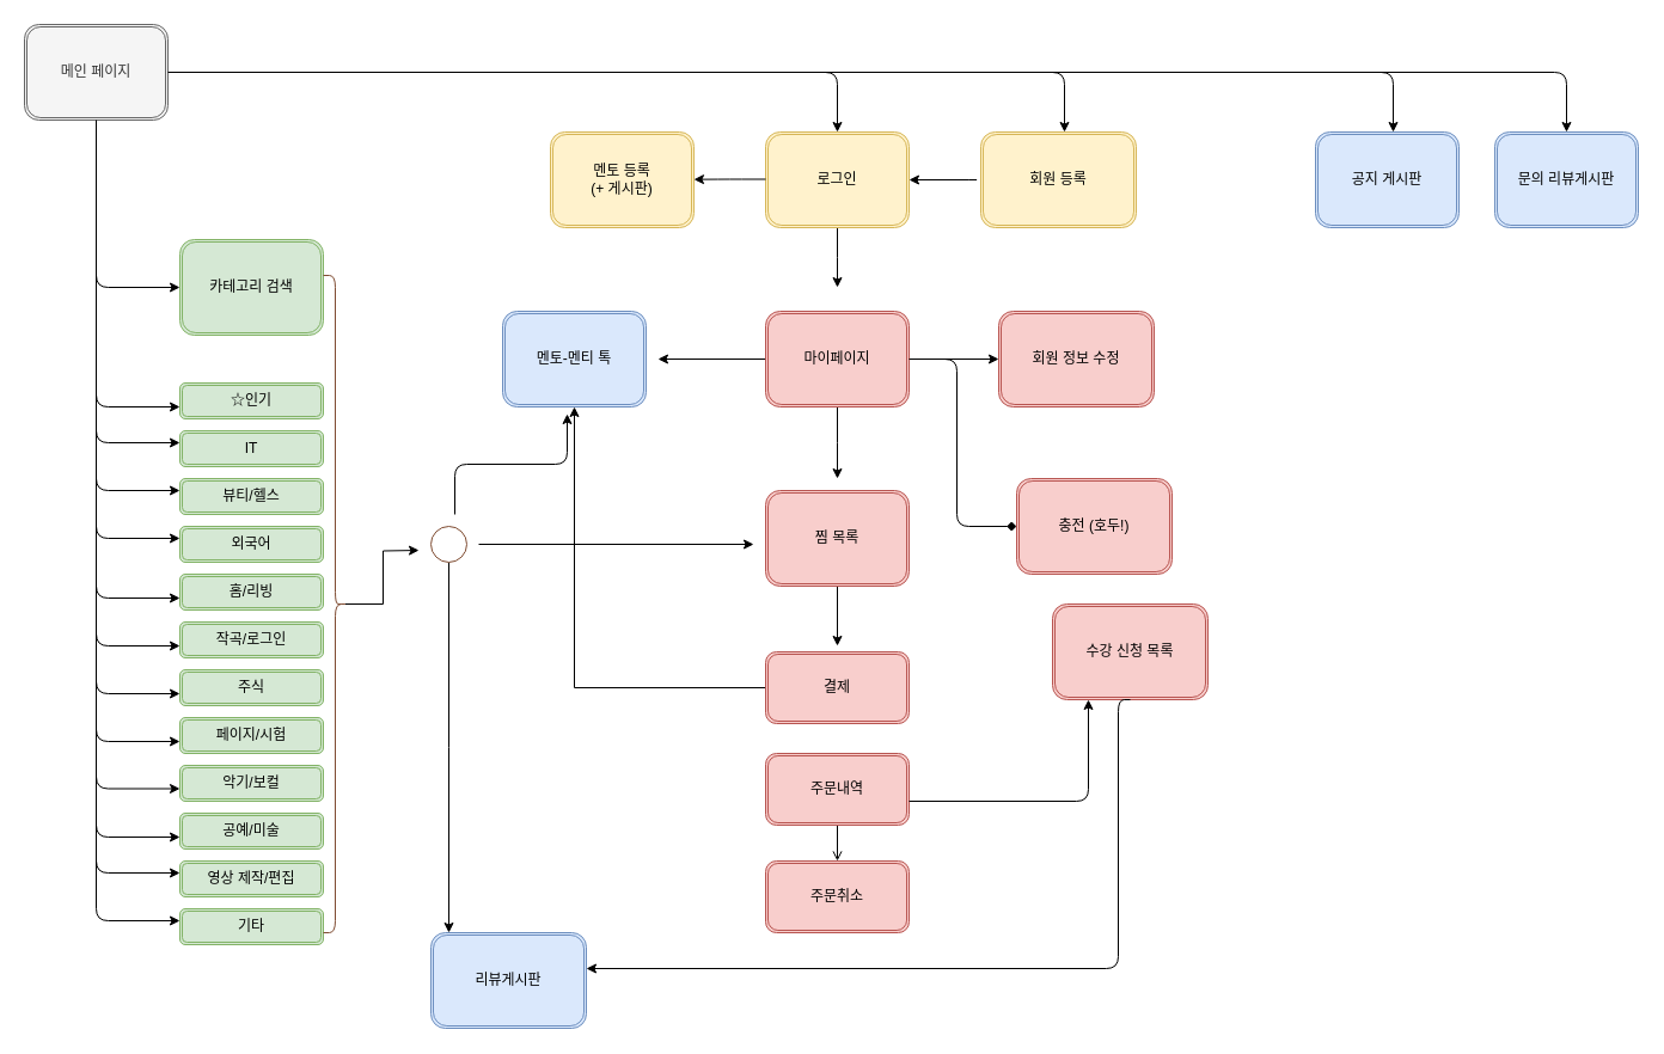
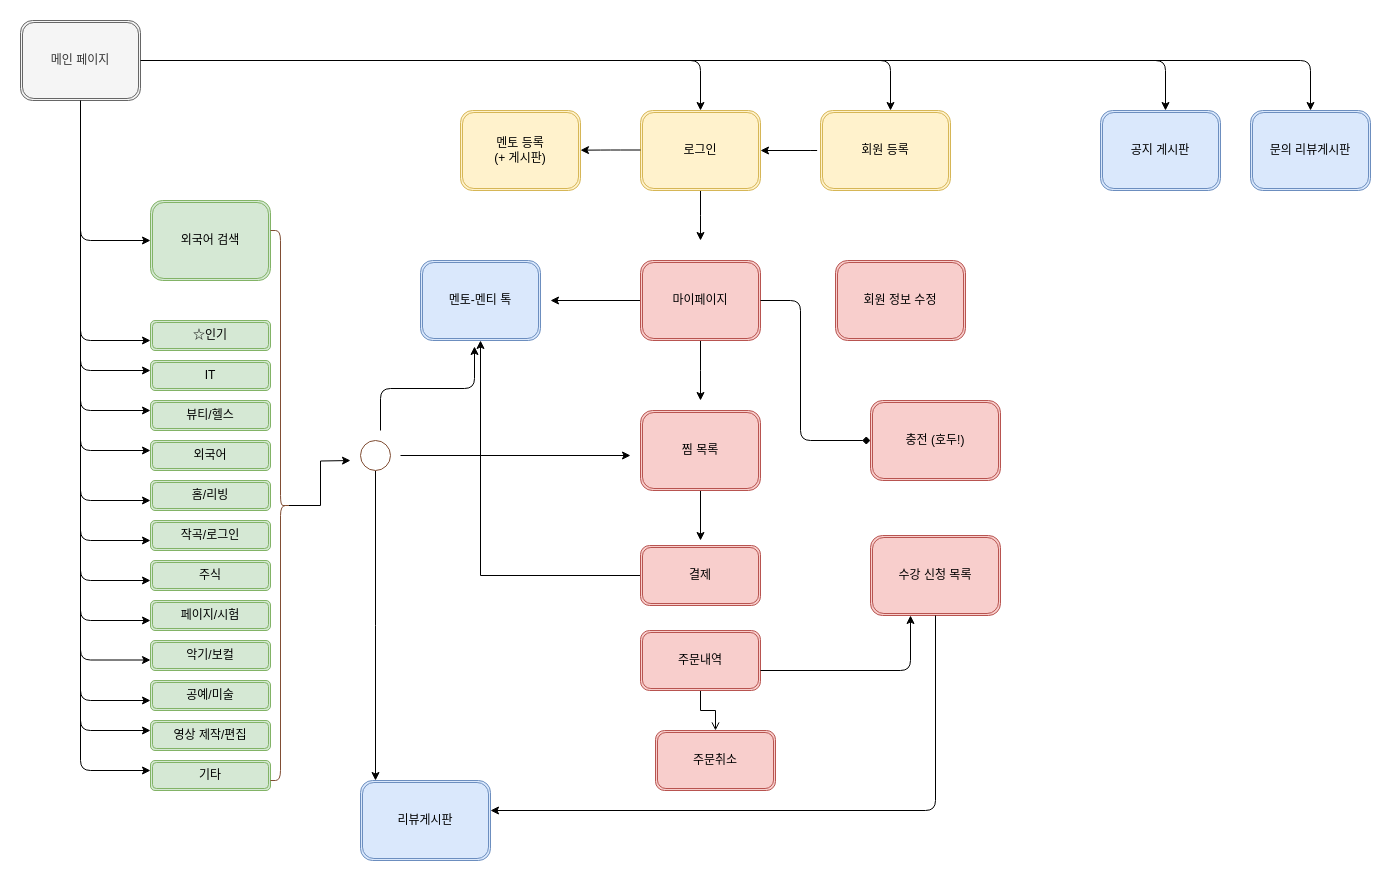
  <mxCell id="0" />
  <mxCell id="1" parent="0" />
  <mxCell id="2" value="메인 페이지" style="shape=ext;double=1;rounded=1;whiteSpace=wrap;html=1;strokeColor=#666666;fillColor=#f5f5f5;fontColor=#333333;" parent="1" vertex="1"><mxGeometry x="20" y="20" width="120" height="80" as="geometry" /></mxCell>
  <mxCell id="3" style="edgeStyle=orthogonalEdgeStyle;rounded=0;orthogonalLoop=1;jettySize=auto;html=1;" parent="1" source="4" edge="1"><mxGeometry relative="1" as="geometry"><mxPoint x="700" y="240" as="targetPoint" /></mxGeometry></mxCell>
  <mxCell id="4" value="로그인" style="shape=ext;double=1;rounded=1;whiteSpace=wrap;html=1;strokeColor=#d6b656;fillColor=#fff2cc;" parent="1" vertex="1"><mxGeometry x="640" y="110" width="120" height="80" as="geometry" /></mxCell>
  <mxCell id="5" value="멘토 등록&lt;br&gt;(+ 게시판)" style="shape=ext;double=1;rounded=1;whiteSpace=wrap;html=1;strokeColor=#d6b656;fillColor=#fff2cc;" parent="1" vertex="1"><mxGeometry x="460" y="110" width="120" height="80" as="geometry" /></mxCell>
- <mxCell id="6" value="카테고리 검색" style="shape=ext;double=1;rounded=1;whiteSpace=wrap;html=1;strokeColor=#82b366;fillColor=#d5e8d4;" parent="1" vertex="1"><mxGeometry x="150" y="200" width="120" height="80" as="geometry" /></mxCell>
+ <mxCell id="6" value="외국어 검색" style="shape=ext;double=1;rounded=1;whiteSpace=wrap;html=1;strokeColor=#82b366;fillColor=#d5e8d4;" parent="1" vertex="1"><mxGeometry x="150" y="200" width="120" height="80" as="geometry" /></mxCell>
  <mxCell id="7" value="" style="edgeStyle=segmentEdgeStyle;endArrow=classic;html=1;entryX=0.5;entryY=0;entryDx=0;entryDy=0;" parent="1" target="4" edge="1"><mxGeometry width="50" height="50" relative="1" as="geometry"><mxPoint x="140" y="60" as="sourcePoint" /><mxPoint x="190" y="120" as="targetPoint" /><Array as="points"><mxPoint x="700" y="60" /></Array></mxGeometry></mxCell>
  <mxCell id="8" value="회원 등록" style="shape=ext;double=1;rounded=1;whiteSpace=wrap;html=1;strokeColor=#d6b656;fillColor=#fff2cc;" parent="1" vertex="1"><mxGeometry x="820" y="110" width="130" height="80" as="geometry" /></mxCell>
  <mxCell id="9" value="" style="edgeStyle=segmentEdgeStyle;endArrow=classic;html=1;" parent="1" edge="1"><mxGeometry width="50" height="50" relative="1" as="geometry"><mxPoint x="80" y="170" as="sourcePoint" /><mxPoint x="150" y="340" as="targetPoint" /><Array as="points"><mxPoint x="80" y="340" /></Array></mxGeometry></mxCell>
  <mxCell id="10" value="" style="edgeStyle=segmentEdgeStyle;endArrow=classic;html=1;exitX=0.5;exitY=1;exitDx=0;exitDy=0;" parent="1" source="2" edge="1"><mxGeometry width="50" height="50" relative="1" as="geometry"><mxPoint x="80" y="140" as="sourcePoint" /><mxPoint x="150" y="240" as="targetPoint" /><Array as="points"><mxPoint x="80" y="240" /><mxPoint x="150" y="240" /></Array></mxGeometry></mxCell>
  <mxCell id="11" value="IT" style="shape=ext;double=1;rounded=1;whiteSpace=wrap;html=1;strokeColor=#82b366;fillColor=#d5e8d4;" parent="1" vertex="1"><mxGeometry x="150" y="360" width="120" height="30" as="geometry" /></mxCell>
  <mxCell id="12" value="" style="edgeStyle=segmentEdgeStyle;endArrow=classic;html=1;" parent="1" edge="1"><mxGeometry width="50" height="50" relative="1" as="geometry"><mxPoint x="80" y="200" as="sourcePoint" /><mxPoint x="150" y="370" as="targetPoint" /><Array as="points"><mxPoint x="80" y="370" /></Array></mxGeometry></mxCell>
  <mxCell id="13" value="홈/리빙" style="shape=ext;double=1;rounded=1;whiteSpace=wrap;html=1;strokeColor=#82b366;fillColor=#d5e8d4;" parent="1" vertex="1"><mxGeometry x="150" y="480" width="120" height="30" as="geometry" /></mxCell>
  <mxCell id="14" value="뷰티/헬스" style="shape=ext;double=1;rounded=1;whiteSpace=wrap;html=1;strokeColor=#82b366;fillColor=#d5e8d4;" parent="1" vertex="1"><mxGeometry x="150" y="400" width="120" height="30" as="geometry" /></mxCell>
  <mxCell id="15" value="" style="edgeStyle=segmentEdgeStyle;endArrow=classic;html=1;" parent="1" edge="1"><mxGeometry width="50" height="50" relative="1" as="geometry"><mxPoint x="80" y="280" as="sourcePoint" /><mxPoint x="150" y="450" as="targetPoint" /><Array as="points"><mxPoint x="80" y="450" /></Array></mxGeometry></mxCell>
  <mxCell id="16" value="외국어" style="shape=ext;double=1;rounded=1;whiteSpace=wrap;html=1;strokeColor=#82b366;fillColor=#d5e8d4;" parent="1" vertex="1"><mxGeometry x="150" y="440" width="120" height="30" as="geometry" /></mxCell>
  <mxCell id="17" value="☆인기" style="shape=ext;double=1;rounded=1;whiteSpace=wrap;html=1;strokeColor=#82b366;fillColor=#d5e8d4;" parent="1" vertex="1"><mxGeometry x="150" y="320" width="120" height="30" as="geometry" /></mxCell>
  <mxCell id="18" value="" style="edgeStyle=segmentEdgeStyle;endArrow=classic;html=1;" parent="1" edge="1"><mxGeometry width="50" height="50" relative="1" as="geometry"><mxPoint x="80" y="330" as="sourcePoint" /><mxPoint x="150" y="500" as="targetPoint" /><Array as="points"><mxPoint x="80" y="500" /></Array></mxGeometry></mxCell>
  <mxCell id="19" value="" style="edgeStyle=segmentEdgeStyle;endArrow=classic;html=1;" parent="1" edge="1"><mxGeometry width="50" height="50" relative="1" as="geometry"><mxPoint x="80" y="240" as="sourcePoint" /><mxPoint x="150" y="410" as="targetPoint" /><Array as="points"><mxPoint x="80" y="410" /></Array></mxGeometry></mxCell>
  <mxCell id="20" value="작곡/로그인" style="shape=ext;double=1;rounded=1;whiteSpace=wrap;html=1;strokeColor=#82b366;fillColor=#d5e8d4;" parent="1" vertex="1"><mxGeometry x="150" y="520" width="120" height="30" as="geometry" /></mxCell>
  <mxCell id="21" value="" style="edgeStyle=segmentEdgeStyle;endArrow=classic;html=1;" parent="1" edge="1"><mxGeometry width="50" height="50" relative="1" as="geometry"><mxPoint x="80" y="370" as="sourcePoint" /><mxPoint x="150" y="540" as="targetPoint" /><Array as="points"><mxPoint x="80" y="540" /></Array></mxGeometry></mxCell>
  <mxCell id="22" value="" style="edgeStyle=segmentEdgeStyle;endArrow=classic;html=1;" parent="1" edge="1"><mxGeometry width="50" height="50" relative="1" as="geometry"><mxPoint x="80" y="410" as="sourcePoint" /><mxPoint x="150" y="580" as="targetPoint" /><Array as="points"><mxPoint x="80" y="580" /></Array></mxGeometry></mxCell>
  <mxCell id="23" value="주식" style="shape=ext;double=1;rounded=1;whiteSpace=wrap;html=1;strokeColor=#82b366;fillColor=#d5e8d4;" parent="1" vertex="1"><mxGeometry x="150" y="560" width="120" height="30" as="geometry" /></mxCell>
  <mxCell id="24" value="" style="edgeStyle=segmentEdgeStyle;endArrow=classic;html=1;" parent="1" edge="1"><mxGeometry width="50" height="50" relative="1" as="geometry"><mxPoint x="80" y="450" as="sourcePoint" /><mxPoint x="150" y="620" as="targetPoint" /><Array as="points"><mxPoint x="80" y="620" /></Array></mxGeometry></mxCell>
  <mxCell id="25" value="" style="edgeStyle=segmentEdgeStyle;endArrow=classic;html=1;" parent="1" edge="1"><mxGeometry width="50" height="50" relative="1" as="geometry"><mxPoint x="80" y="489.5" as="sourcePoint" /><mxPoint x="150" y="659.5" as="targetPoint" /><Array as="points"><mxPoint x="80" y="659.5" /></Array></mxGeometry></mxCell>
  <mxCell id="26" value="" style="edgeStyle=segmentEdgeStyle;endArrow=classic;html=1;" parent="1" edge="1"><mxGeometry width="50" height="50" relative="1" as="geometry"><mxPoint x="80" y="530" as="sourcePoint" /><mxPoint x="150" y="700" as="targetPoint" /><Array as="points"><mxPoint x="80" y="700" /></Array></mxGeometry></mxCell>
  <mxCell id="27" value="" style="edgeStyle=segmentEdgeStyle;endArrow=classic;html=1;" parent="1" edge="1"><mxGeometry width="50" height="50" relative="1" as="geometry"><mxPoint x="80" y="560" as="sourcePoint" /><mxPoint x="150" y="730" as="targetPoint" /><Array as="points"><mxPoint x="80" y="730" /></Array></mxGeometry></mxCell>
  <mxCell id="28" value="" style="edgeStyle=segmentEdgeStyle;endArrow=classic;html=1;" parent="1" edge="1"><mxGeometry width="50" height="50" relative="1" as="geometry"><mxPoint x="80" y="600" as="sourcePoint" /><mxPoint x="150" y="770" as="targetPoint" /><Array as="points"><mxPoint x="80" y="770" /></Array></mxGeometry></mxCell>
  <mxCell id="29" value="페이지/시험" style="shape=ext;double=1;rounded=1;whiteSpace=wrap;html=1;strokeColor=#82b366;fillColor=#d5e8d4;" parent="1" vertex="1"><mxGeometry x="150" y="600" width="120" height="30" as="geometry" /></mxCell>
  <mxCell id="30" value="악기/보컬" style="shape=ext;double=1;rounded=1;whiteSpace=wrap;html=1;strokeColor=#82b366;fillColor=#d5e8d4;" parent="1" vertex="1"><mxGeometry x="150" y="640" width="120" height="30" as="geometry" /></mxCell>
  <mxCell id="31" value="공예/미술" style="shape=ext;double=1;rounded=1;whiteSpace=wrap;html=1;strokeColor=#82b366;fillColor=#d5e8d4;" parent="1" vertex="1"><mxGeometry x="150" y="680" width="120" height="30" as="geometry" /></mxCell>
  <mxCell id="32" value="영상 제작/편집" style="shape=ext;double=1;rounded=1;whiteSpace=wrap;html=1;strokeColor=#82b366;fillColor=#d5e8d4;" parent="1" vertex="1"><mxGeometry x="150" y="720" width="120" height="30" as="geometry" /></mxCell>
  <mxCell id="33" value="기타" style="shape=ext;double=1;rounded=1;whiteSpace=wrap;html=1;strokeColor=#82b366;fillColor=#d5e8d4;" parent="1" vertex="1"><mxGeometry x="150" y="760" width="120" height="30" as="geometry" /></mxCell>
  <mxCell id="34" value="" style="endArrow=classic;html=1;" parent="1" target="5" edge="1"><mxGeometry width="50" height="50" relative="1" as="geometry"><mxPoint x="640" y="149.5" as="sourcePoint" /><mxPoint x="560" y="149.5" as="targetPoint" /><Array as="points"><mxPoint x="610" y="149.5" /></Array></mxGeometry></mxCell>
  <mxCell id="35" value="" style="endArrow=classic;html=1;" parent="1" edge="1"><mxGeometry width="50" height="50" relative="1" as="geometry"><mxPoint x="810" y="150" as="sourcePoint" /><mxPoint x="760" y="150" as="targetPoint" /><Array as="points"><mxPoint x="820" y="150" /></Array></mxGeometry></mxCell>
  <mxCell id="36" style="edgeStyle=orthogonalEdgeStyle;rounded=0;orthogonalLoop=1;jettySize=auto;html=1;" parent="1" source="37" edge="1"><mxGeometry relative="1" as="geometry"><mxPoint x="700" y="540" as="targetPoint" /><Array as="points"><mxPoint x="700" y="540" /><mxPoint x="700" y="540" /></Array></mxGeometry></mxCell>
  <mxCell id="37" value="찜 목록" style="shape=ext;double=1;rounded=1;whiteSpace=wrap;html=1;strokeColor=#b85450;fillColor=#f8cecc;" parent="1" vertex="1"><mxGeometry x="640" y="410" width="120" height="80" as="geometry" /></mxCell>
  <mxCell id="38" style="edgeStyle=orthogonalEdgeStyle;rounded=0;orthogonalLoop=1;jettySize=auto;html=1;" parent="1" edge="1"><mxGeometry relative="1" as="geometry"><mxPoint x="630" y="455" as="targetPoint" /><mxPoint x="400" y="455" as="sourcePoint" /></mxGeometry></mxCell>
  <mxCell id="39" style="edgeStyle=orthogonalEdgeStyle;rounded=0;orthogonalLoop=1;jettySize=auto;html=1;exitX=0.1;exitY=0.5;exitDx=0;exitDy=0;exitPerimeter=0;" parent="1" source="40" edge="1"><mxGeometry relative="1" as="geometry"><mxPoint x="350" y="460" as="targetPoint" /></mxGeometry></mxCell>
  <mxCell id="40" value="" style="shape=curlyBracket;whiteSpace=wrap;html=1;rounded=1;strokeColor=#804D33;fillColor=#ffffff;gradientColor=none;rotation=-180;" parent="1" vertex="1"><mxGeometry x="270" y="230" width="20" height="550" as="geometry" /></mxCell>
  <mxCell id="41" value="" style="edgeStyle=orthogonalEdgeStyle;rounded=0;orthogonalLoop=1;jettySize=auto;html=1;" parent="1" source="42" target="56" edge="1"><mxGeometry relative="1" as="geometry" /></mxCell>
  <mxCell id="42" value="결제" style="shape=ext;double=1;rounded=1;whiteSpace=wrap;html=1;strokeColor=#b85450;fillColor=#f8cecc;" parent="1" vertex="1"><mxGeometry x="640" y="545" width="120" height="60" as="geometry" /></mxCell>
  <mxCell id="43" value="" style="edgeStyle=orthogonalEdgeStyle;rounded=0;orthogonalLoop=1;jettySize=auto;html=1;endArrow=open;" parent="1" source="44" target="45" edge="1"><mxGeometry relative="1" as="geometry" /></mxCell>
  <mxCell id="44" value="주문내역" style="shape=ext;double=1;rounded=1;whiteSpace=wrap;html=1;strokeColor=#b85450;fillColor=#f8cecc;" parent="1" vertex="1"><mxGeometry x="640" y="630" width="120" height="60" as="geometry" /></mxCell>
- <mxCell id="45" value="주문취소" style="shape=ext;double=1;rounded=1;whiteSpace=wrap;html=1;strokeColor=#b85450;fillColor=#f8cecc;" parent="1" vertex="1"><mxGeometry x="640" y="720" width="120" height="60" as="geometry" /></mxCell>
+ <mxCell id="45" value="주문취소" style="shape=ext;double=1;rounded=1;whiteSpace=wrap;html=1;strokeColor=#b85450;fillColor=#f8cecc;" parent="1" vertex="1"><mxGeometry x="655" y="730" width="120" height="60" as="geometry" /></mxCell>
  <mxCell id="46" style="edgeStyle=orthogonalEdgeStyle;rounded=0;orthogonalLoop=1;jettySize=auto;html=1;" parent="1" source="49" edge="1"><mxGeometry relative="1" as="geometry"><mxPoint x="700" y="400" as="targetPoint" /></mxGeometry></mxCell>
- <mxCell id="47" style="edgeStyle=orthogonalEdgeStyle;rounded=0;orthogonalLoop=1;jettySize=auto;html=1;entryX=0;entryY=0.5;entryDx=0;entryDy=0;" parent="1" source="49" edge="1" target="50"><mxGeometry relative="1" as="geometry"><mxPoint x="860" y="300" as="targetPoint" /><Array as="points" /></mxGeometry></mxCell>
  <mxCell id="48" style="edgeStyle=orthogonalEdgeStyle;rounded=0;orthogonalLoop=1;jettySize=auto;html=1;" parent="1" source="49" edge="1"><mxGeometry relative="1" as="geometry"><mxPoint x="550" y="300" as="targetPoint" /></mxGeometry></mxCell>
  <mxCell id="49" value="마이페이지" style="shape=ext;double=1;rounded=1;whiteSpace=wrap;html=1;strokeColor=#b85450;fillColor=#f8cecc;" parent="1" vertex="1"><mxGeometry x="640" y="260" width="120" height="80" as="geometry" /></mxCell>
  <mxCell id="50" value="회원 정보 수정" style="shape=ext;double=1;rounded=1;whiteSpace=wrap;html=1;strokeColor=#b85450;fillColor=#f8cecc;" parent="1" vertex="1"><mxGeometry x="835" y="260" width="130" height="80" as="geometry" /></mxCell>
  <mxCell id="51" value="" style="edgeStyle=elbowEdgeStyle;elbow=horizontal;endArrow=diamond;html=1;entryX=0;entryY=0.5;entryDx=0;entryDy=0;exitX=1;exitY=0.5;exitDx=0;exitDy=0;" parent="1" source="49" target="52" edge="1"><mxGeometry width="50" height="50" relative="1" as="geometry"><mxPoint x="770" y="290" as="sourcePoint" /><mxPoint x="860" y="360" as="targetPoint" /><Array as="points"><mxPoint x="800" y="380" /><mxPoint x="810" y="410" /><mxPoint x="790" y="370" /><mxPoint x="790" y="350" /></Array></mxGeometry></mxCell>
- <mxCell id="52" value="충전 (호두!)" style="shape=ext;double=1;rounded=1;whiteSpace=wrap;html=1;strokeColor=#b85450;fillColor=#f8cecc;" parent="1" vertex="1"><mxGeometry x="850" y="400" width="130" height="80" as="geometry" /></mxCell>
+ <mxCell id="52" value="충전 (호두!)" style="shape=ext;double=1;rounded=1;whiteSpace=wrap;html=1;strokeColor=#b85450;fillColor=#f8cecc;" parent="1" vertex="1"><mxGeometry x="870" y="400" width="130" height="80" as="geometry" /></mxCell>
  <mxCell id="53" value="" style="edgeStyle=segmentEdgeStyle;endArrow=classic;html=1;entryX=0.5;entryY=0;entryDx=0;entryDy=0;" parent="1" edge="1"><mxGeometry width="50" height="50" relative="1" as="geometry"><mxPoint x="750" y="60" as="sourcePoint" /><mxPoint x="1310" y="110" as="targetPoint" /><Array as="points"><mxPoint x="1310" y="60" /></Array></mxGeometry></mxCell>
  <mxCell id="54" value="문의 리뷰게시판" style="shape=ext;double=1;rounded=1;whiteSpace=wrap;html=1;strokeColor=#6c8ebf;fillColor=#dae8fc;" parent="1" vertex="1"><mxGeometry x="1250" y="110" width="120" height="80" as="geometry" /></mxCell>
  <mxCell id="55" value="리뷰게시판" style="shape=ext;double=1;rounded=1;whiteSpace=wrap;html=1;strokeColor=#6c8ebf;fillColor=#dae8fc;" parent="1" vertex="1"><mxGeometry x="360" y="780" width="130" height="80" as="geometry" /></mxCell>
  <mxCell id="56" value="멘토-멘티 톡" style="shape=ext;double=1;rounded=1;whiteSpace=wrap;html=1;strokeColor=#6c8ebf;fillColor=#dae8fc;" parent="1" vertex="1"><mxGeometry x="420" y="260" width="120" height="80" as="geometry" /></mxCell>
  <mxCell id="57" value="" style="edgeStyle=elbowEdgeStyle;elbow=vertical;endArrow=classic;html=1;entryX=0.45;entryY=1.075;entryDx=0;entryDy=0;entryPerimeter=0;" parent="1" target="56" edge="1"><mxGeometry width="50" height="50" relative="1" as="geometry"><mxPoint x="380" y="430" as="sourcePoint" /><mxPoint x="430" y="380" as="targetPoint" /></mxGeometry></mxCell>
  <mxCell id="58" value="" style="edgeStyle=segmentEdgeStyle;endArrow=classic;html=1;entryX=0.5;entryY=0;entryDx=0;entryDy=0;" parent="1" edge="1"><mxGeometry width="50" height="50" relative="1" as="geometry"><mxPoint x="330" y="60" as="sourcePoint" /><mxPoint x="890" y="110" as="targetPoint" /><Array as="points"><mxPoint x="890" y="60" /></Array></mxGeometry></mxCell>
  <mxCell id="59" value="" style="edgeStyle=segmentEdgeStyle;endArrow=classic;html=1;entryX=0.5;entryY=0;entryDx=0;entryDy=0;" parent="1" edge="1"><mxGeometry width="50" height="50" relative="1" as="geometry"><mxPoint x="605" y="60" as="sourcePoint" /><mxPoint x="1165" y="110" as="targetPoint" /><Array as="points"><mxPoint x="1165" y="60" /></Array></mxGeometry></mxCell>
  <mxCell id="60" value="공지 게시판" style="shape=ext;double=1;rounded=1;whiteSpace=wrap;html=1;strokeColor=#6c8ebf;fillColor=#dae8fc;" parent="1" vertex="1"><mxGeometry x="1100" y="110" width="120" height="80" as="geometry" /></mxCell>
- <mxCell id="61" value="수강 신청 목록" style="shape=ext;double=1;rounded=1;whiteSpace=wrap;html=1;strokeColor=#b85450;fillColor=#f8cecc;" parent="1" vertex="1"><mxGeometry x="880" y="505" width="130" height="80" as="geometry" /></mxCell>
+ <mxCell id="61" value="수강 신청 목록" style="shape=ext;double=1;rounded=1;whiteSpace=wrap;html=1;strokeColor=#b85450;fillColor=#f8cecc;" parent="1" vertex="1"><mxGeometry x="870" y="535" width="130" height="80" as="geometry" /></mxCell>
  <mxCell id="62" style="edgeStyle=orthogonalEdgeStyle;rounded=0;orthogonalLoop=1;jettySize=auto;html=1;" edge="1" parent="1" source="63"><mxGeometry relative="1" as="geometry"><mxPoint x="375" y="780" as="targetPoint" /></mxGeometry></mxCell>
  <mxCell id="63" value="" style="ellipse;whiteSpace=wrap;html=1;aspect=fixed;strokeColor=#804D33;fillColor=#ffffff;gradientColor=none;" parent="1" vertex="1"><mxGeometry x="360" y="440" width="30" height="30" as="geometry" /></mxCell>
  <mxCell id="64" value="" style="edgeStyle=segmentEdgeStyle;endArrow=classic;html=1;" edge="1" parent="1" target="61"><mxGeometry width="50" height="50" relative="1" as="geometry"><mxPoint x="760" y="670" as="sourcePoint" /><mxPoint x="810" y="620" as="targetPoint" /><Array as="points"><mxPoint x="910" y="670" /></Array></mxGeometry></mxCell>
  <mxCell id="65" value="" style="edgeStyle=segmentEdgeStyle;endArrow=classic;html=1;exitX=0.5;exitY=1;exitDx=0;exitDy=0;" edge="1" parent="1" source="61"><mxGeometry width="50" height="50" relative="1" as="geometry"><mxPoint x="930" y="620" as="sourcePoint" /><mxPoint x="490" y="810" as="targetPoint" /><Array as="points"><mxPoint x="935" y="810" /></Array></mxGeometry></mxCell>
